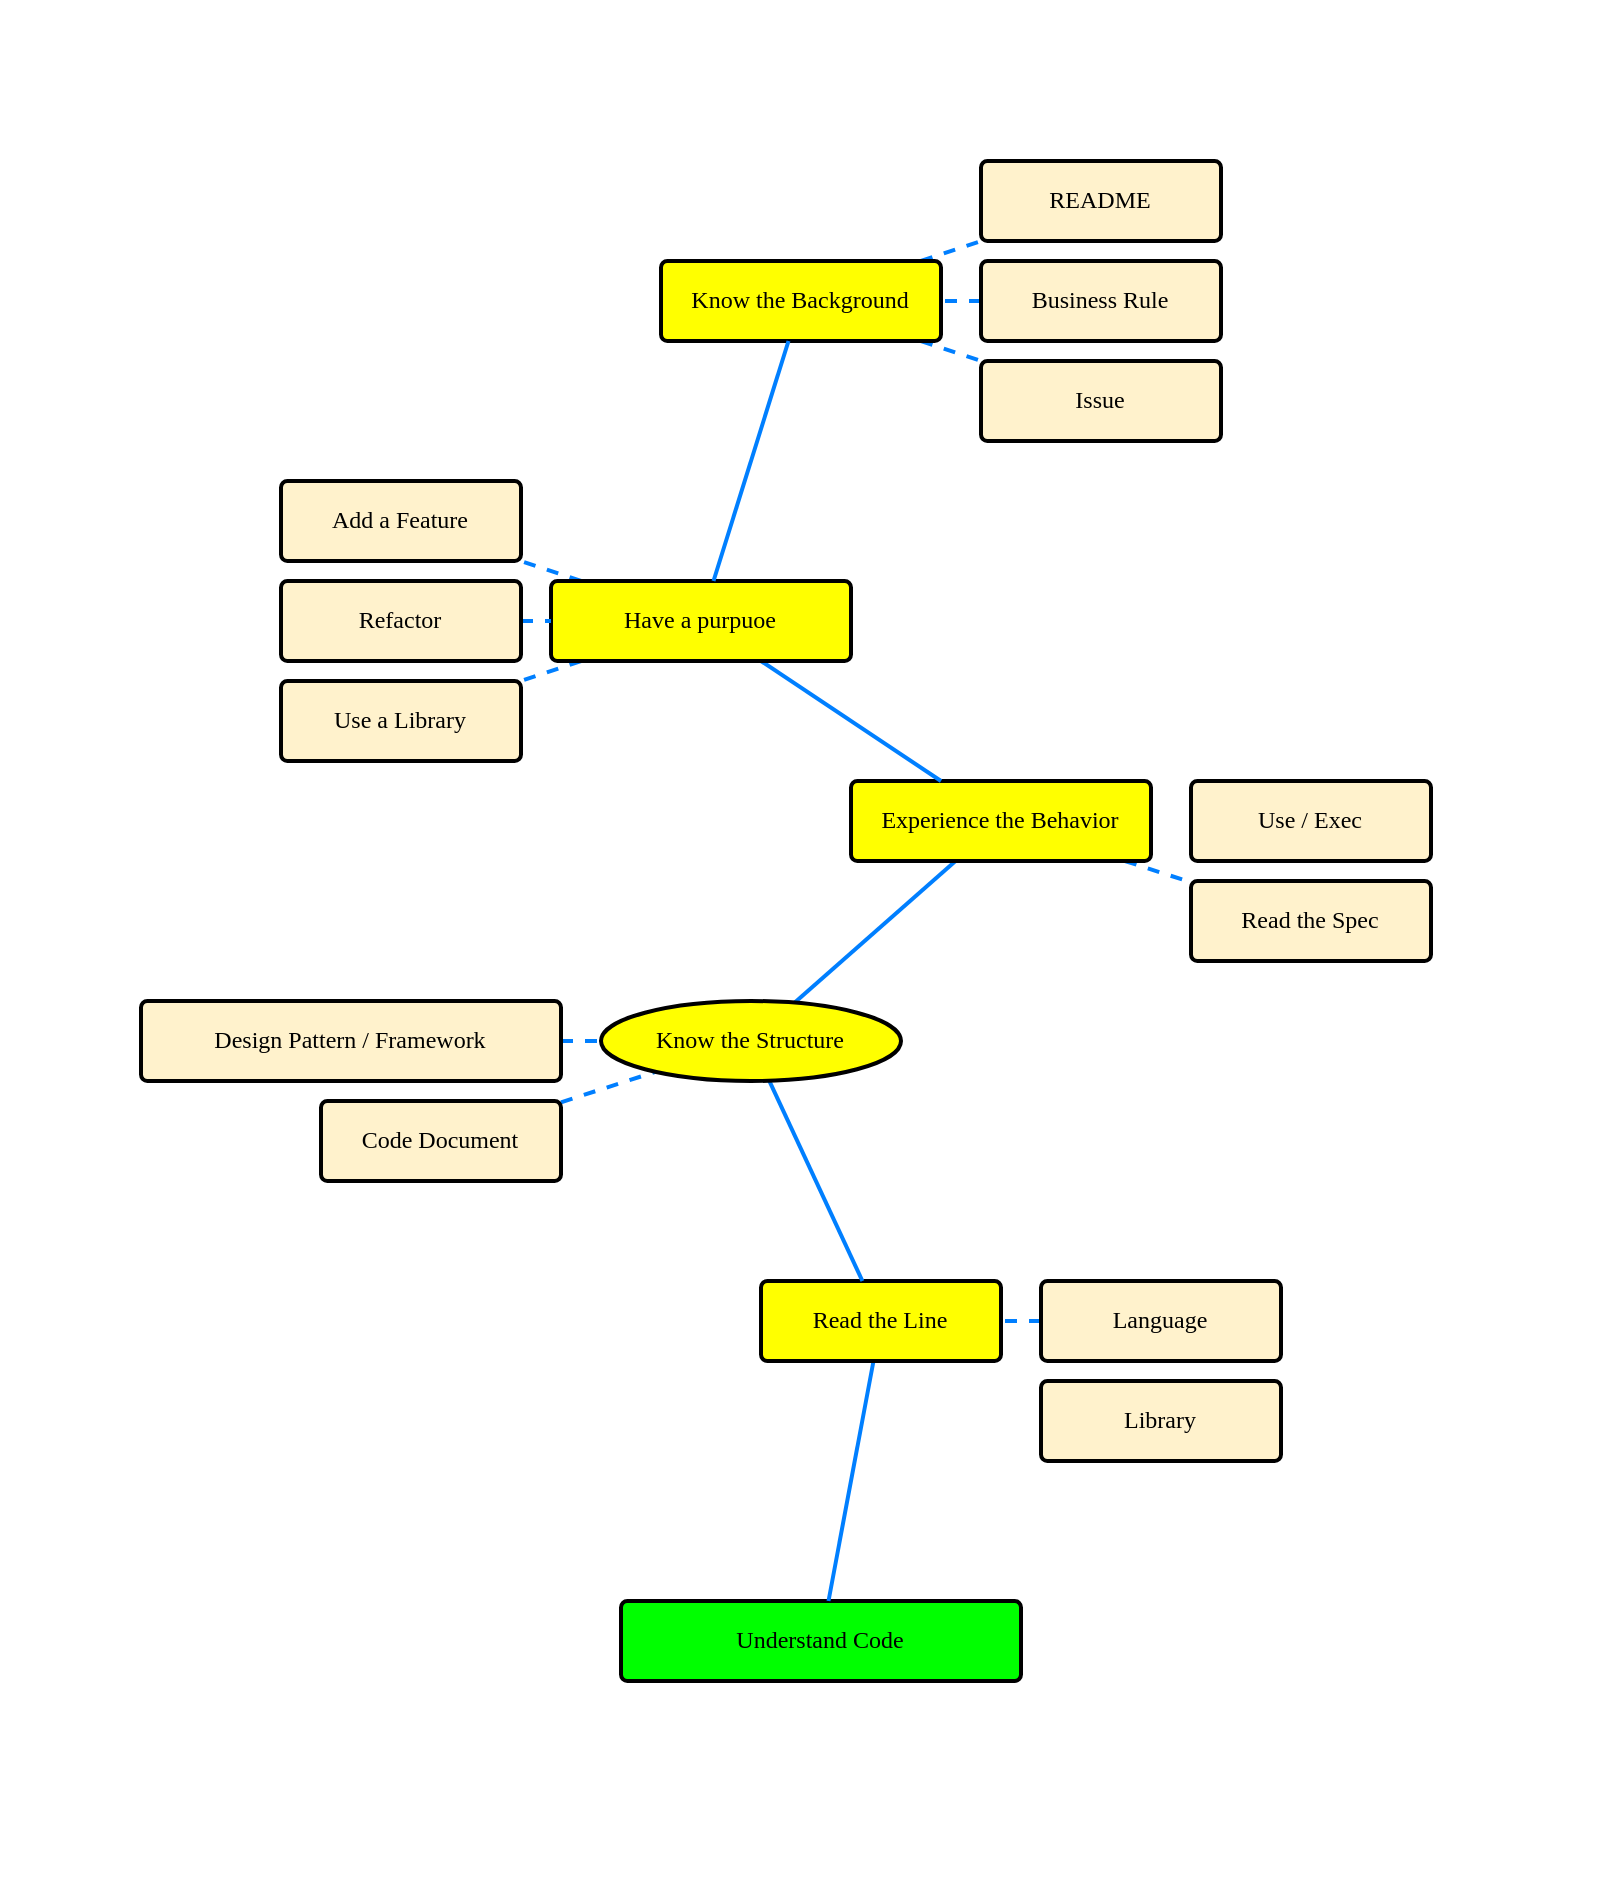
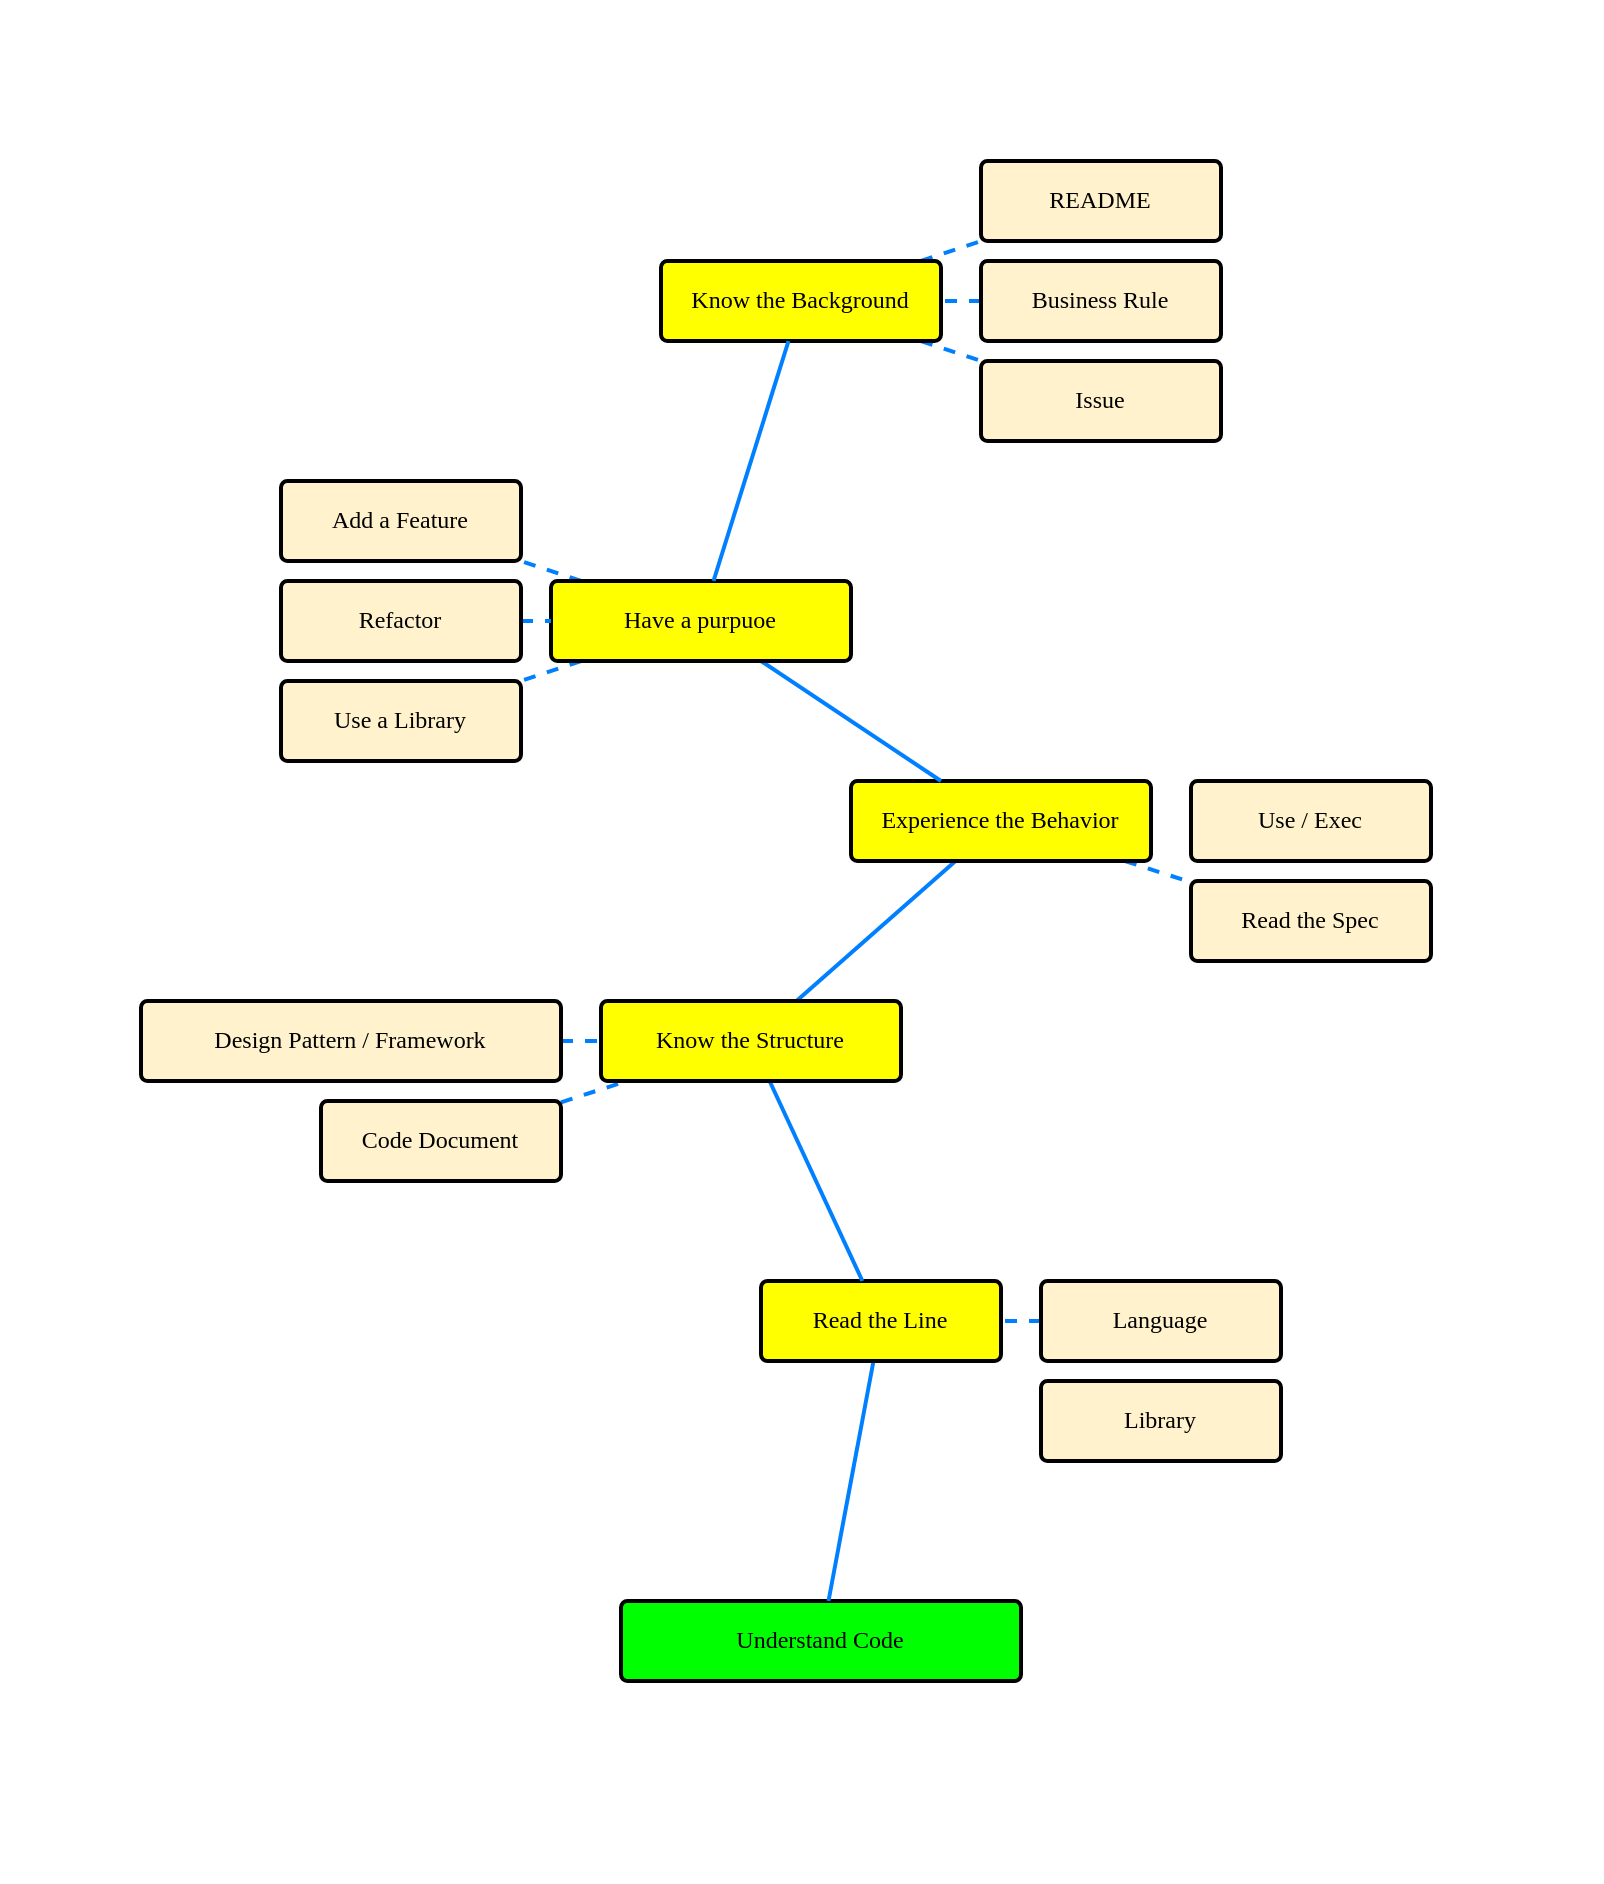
  <mxCell id="0" />
  <mxCell id="1" parent="0" />
  <mxCell id="2" value="" style="rounded=0;whiteSpace=wrap;html=1;fontFamily=Comic Sans MS;strokeWidth=2;strokeColor=none;" vertex="1" parent="1"><mxGeometry x="20" y="20" width="760" height="900" as="geometry" /></mxCell>
  <mxCell id="3" style="rounded=0;orthogonalLoop=1;jettySize=auto;html=1;dashed=1;endArrow=none;endFill=0;strokeWidth=2;strokeColor=#007FFF;fontFamily=Comic Sans MS;" edge="1" parent="1" source="5" target="15"><mxGeometry relative="1" as="geometry"><mxPoint x="575" y="444.516" as="sourcePoint" /></mxGeometry></mxCell>
  <mxCell id="4" style="edgeStyle=none;rounded=0;orthogonalLoop=1;jettySize=auto;html=1;fontFamily=Comic Sans MS;endArrow=none;endFill=0;strokeColor=#007FFF;strokeWidth=2;" edge="1" parent="1" source="5" target="24"><mxGeometry relative="1" as="geometry" /></mxCell>
  <mxCell id="5" value="Experience the Behavior" style="rounded=1;whiteSpace=wrap;html=1;arcSize=8;strokeWidth=2;fillColor=#FFFF00;strokeColor=#000000;fontFamily=Comic Sans MS;" vertex="1" parent="1"><mxGeometry x="425" y="390" width="150" height="40" as="geometry" /></mxCell>
  <mxCell id="6" value="Understand Code" style="rounded=1;whiteSpace=wrap;html=1;arcSize=8;strokeWidth=2;fillColor=#00FF00;strokeColor=#000000;fontFamily=Comic Sans MS;" vertex="1" parent="1"><mxGeometry x="310" y="800" width="200" height="40" as="geometry" /></mxCell>
  <mxCell id="7" style="rounded=0;orthogonalLoop=1;jettySize=auto;html=1;fontFamily=Comic Sans MS;endArrow=none;endFill=0;strokeColor=#007FFF;strokeWidth=2;dashed=1;" edge="1" parent="1" source="8" target="19"><mxGeometry relative="1" as="geometry" /></mxCell>
  <mxCell id="8" value="Language" style="rounded=1;whiteSpace=wrap;html=1;arcSize=8;strokeWidth=2;fillColor=#FFF2CC;strokeColor=#000000;fontFamily=Comic Sans MS;" vertex="1" parent="1"><mxGeometry x="520" y="640" width="120" height="40" as="geometry" /></mxCell>
  <mxCell id="9" value="Library" style="rounded=1;whiteSpace=wrap;html=1;arcSize=8;strokeWidth=2;fillColor=#FFF2CC;strokeColor=#000000;fontFamily=Comic Sans MS;" vertex="1" parent="1"><mxGeometry x="520" y="690" width="120" height="40" as="geometry" /></mxCell>
  <mxCell id="10" style="rounded=0;orthogonalLoop=1;jettySize=auto;html=1;endArrow=none;endFill=0;strokeWidth=2;strokeColor=#007FFF;fontFamily=Comic Sans MS;dashed=1;" edge="1" parent="1" source="11" target="24"><mxGeometry relative="1" as="geometry" /></mxCell>
  <mxCell id="11" value="Design Pattern / Framework" style="rounded=1;whiteSpace=wrap;html=1;arcSize=8;strokeWidth=2;fillColor=#FFF2CC;strokeColor=#000000;fontFamily=Comic Sans MS;" vertex="1" parent="1"><mxGeometry x="70" y="500" width="210" height="40" as="geometry" /></mxCell>
  <mxCell id="12" style="rounded=0;orthogonalLoop=1;jettySize=auto;html=1;endArrow=none;endFill=0;strokeWidth=2;strokeColor=#007FFF;fontFamily=Comic Sans MS;dashed=1;" edge="1" parent="1" source="13" target="22"><mxGeometry relative="1" as="geometry"><mxPoint x="620" y="141" as="targetPoint" /></mxGeometry></mxCell>
  <mxCell id="13" value="Business Rule" style="rounded=1;whiteSpace=wrap;html=1;arcSize=8;strokeWidth=2;fillColor=#FFF2CC;strokeColor=#000000;fontFamily=Comic Sans MS;" vertex="1" parent="1"><mxGeometry x="490" y="130" width="120" height="40" as="geometry" /></mxCell>
  <mxCell id="14" value="Use / Exec" style="rounded=1;whiteSpace=wrap;html=1;arcSize=8;strokeWidth=2;fillColor=#fff2cc;strokeColor=#000000;fontFamily=Comic Sans MS;" vertex="1" parent="1"><mxGeometry x="595" y="390" width="120" height="40" as="geometry" /></mxCell>
  <mxCell id="15" value="Read the Spec" style="rounded=1;whiteSpace=wrap;html=1;arcSize=8;strokeWidth=2;fillColor=#fff2cc;strokeColor=#000000;fontFamily=Comic Sans MS;" vertex="1" parent="1"><mxGeometry x="595" y="440" width="120" height="40" as="geometry" /></mxCell>
  <mxCell id="16" style="rounded=0;orthogonalLoop=1;jettySize=auto;html=1;fontFamily=Comic Sans MS;endArrow=none;endFill=0;strokeColor=#007FFF;strokeWidth=2;dashed=1;" edge="1" parent="1" source="17" target="24"><mxGeometry relative="1" as="geometry" /></mxCell>
  <mxCell id="17" value="Code Document" style="rounded=1;whiteSpace=wrap;html=1;arcSize=8;strokeWidth=2;fillColor=#FFF2CC;strokeColor=#000000;fontFamily=Comic Sans MS;" vertex="1" parent="1"><mxGeometry x="160" y="550" width="120" height="40" as="geometry" /></mxCell>
  <mxCell id="18" style="edgeStyle=none;rounded=0;orthogonalLoop=1;jettySize=auto;html=1;fontFamily=Comic Sans MS;endArrow=none;endFill=0;strokeColor=#007FFF;strokeWidth=2;" edge="1" parent="1" source="19" target="6"><mxGeometry relative="1" as="geometry" /></mxCell>
  <mxCell id="19" value="Read the Line" style="rounded=1;whiteSpace=wrap;html=1;arcSize=8;strokeWidth=2;fillColor=#FFFF00;strokeColor=#000000;fontFamily=Comic Sans MS;" vertex="1" parent="1"><mxGeometry x="380" y="640" width="120" height="40" as="geometry" /></mxCell>
  <mxCell id="20" style="edgeStyle=none;rounded=0;orthogonalLoop=1;jettySize=auto;html=1;fontFamily=Comic Sans MS;endArrow=none;endFill=0;strokeColor=#007FFF;strokeWidth=2;dashed=1;" edge="1" parent="1" source="22" target="33"><mxGeometry relative="1" as="geometry"><mxPoint x="620" y="164.333" as="sourcePoint" /></mxGeometry></mxCell>
  <mxCell id="21" style="edgeStyle=none;rounded=0;orthogonalLoop=1;jettySize=auto;html=1;fontFamily=Comic Sans MS;endArrow=none;endFill=0;strokeColor=#007FFF;strokeWidth=2;dashed=1;" edge="1" parent="1" source="22" target="34"><mxGeometry relative="1" as="geometry" /></mxCell>
  <mxCell id="22" value="Know the Background" style="rounded=1;whiteSpace=wrap;html=1;arcSize=8;strokeWidth=2;fillColor=#FFFF00;strokeColor=#000000;fontFamily=Comic Sans MS;" vertex="1" parent="1"><mxGeometry x="330" y="130" width="140" height="40" as="geometry" /></mxCell>
  <mxCell id="23" style="edgeStyle=none;rounded=0;orthogonalLoop=1;jettySize=auto;html=1;fontFamily=Comic Sans MS;endArrow=none;endFill=0;strokeColor=#007FFF;strokeWidth=2;" edge="1" parent="1" source="24" target="19"><mxGeometry relative="1" as="geometry" /></mxCell>
- <mxCell id="24" value="Know the Structure" style="ellipse;whiteSpace=wrap;html=1;arcSize=8;strokeWidth=2;fillColor=#FFFF00;strokeColor=#000000;fontFamily=Comic Sans MS;" vertex="1" parent="1"><mxGeometry x="300" y="500" width="150" height="40" as="geometry" /></mxCell>
+ <mxCell id="24" value="Know the Structure" style="rounded=1;whiteSpace=wrap;html=1;arcSize=8;strokeWidth=2;fillColor=#FFFF00;strokeColor=#000000;fontFamily=Comic Sans MS;" vertex="1" parent="1"><mxGeometry x="300" y="500" width="150" height="40" as="geometry" /></mxCell>
  <mxCell id="25" style="edgeStyle=none;rounded=0;orthogonalLoop=1;jettySize=auto;html=1;dashed=1;fontFamily=Comic Sans MS;endArrow=none;endFill=0;strokeColor=#007FFF;strokeWidth=2;" edge="1" parent="1" source="28" target="29"><mxGeometry relative="1" as="geometry"><mxPoint x="280" y="265.161" as="sourcePoint" /></mxGeometry></mxCell>
  <mxCell id="26" style="edgeStyle=none;rounded=0;orthogonalLoop=1;jettySize=auto;html=1;fontFamily=Comic Sans MS;endArrow=none;endFill=0;strokeColor=#007FFF;strokeWidth=2;" edge="1" parent="1" source="28" target="5"><mxGeometry relative="1" as="geometry" /></mxCell>
  <mxCell id="27" style="edgeStyle=none;rounded=0;orthogonalLoop=1;jettySize=auto;html=1;dashed=1;fontFamily=Comic Sans MS;endArrow=none;endFill=0;strokeColor=#007FFF;strokeWidth=2;" edge="1" parent="1" source="28" target="35"><mxGeometry relative="1" as="geometry"><mxPoint x="324" y="280" as="sourcePoint" /></mxGeometry></mxCell>
  <mxCell id="28" value="Have a purpuoe" style="rounded=1;whiteSpace=wrap;html=1;arcSize=8;strokeWidth=2;fillColor=#FFFF00;strokeColor=#000000;fontFamily=Comic Sans MS;" vertex="1" parent="1"><mxGeometry x="275" y="290" width="150" height="40" as="geometry" /></mxCell>
  <mxCell id="29" value="Add a Feature" style="rounded=1;whiteSpace=wrap;html=1;arcSize=8;strokeWidth=2;fillColor=#fff2cc;strokeColor=#000000;fontFamily=Comic Sans MS;" vertex="1" parent="1"><mxGeometry x="140" y="240" width="120" height="40" as="geometry" /></mxCell>
  <mxCell id="30" style="edgeStyle=none;rounded=0;orthogonalLoop=1;jettySize=auto;html=1;dashed=1;fontFamily=Comic Sans MS;endArrow=none;endFill=0;strokeColor=#007FFF;strokeWidth=2;" edge="1" parent="1" source="31" target="28"><mxGeometry relative="1" as="geometry"><mxPoint x="280" y="289.355" as="targetPoint" /></mxGeometry></mxCell>
  <mxCell id="31" value="Refactor" style="rounded=1;whiteSpace=wrap;html=1;arcSize=8;strokeWidth=2;fillColor=#fff2cc;strokeColor=#000000;fontFamily=Comic Sans MS;" vertex="1" parent="1"><mxGeometry x="140" y="290" width="120" height="40" as="geometry" /></mxCell>
  <mxCell id="32" style="edgeStyle=none;rounded=0;orthogonalLoop=1;jettySize=auto;html=1;fontFamily=Comic Sans MS;endArrow=none;endFill=0;strokeColor=#007FFF;strokeWidth=2;" edge="1" parent="1" source="28" target="22"><mxGeometry relative="1" as="geometry" /></mxCell>
  <mxCell id="33" value="Issue" style="rounded=1;whiteSpace=wrap;html=1;arcSize=8;strokeWidth=2;fillColor=#FFF2CC;strokeColor=#000000;fontFamily=Comic Sans MS;" vertex="1" parent="1"><mxGeometry x="490" y="180" width="120" height="40" as="geometry" /></mxCell>
  <mxCell id="34" value="README" style="rounded=1;whiteSpace=wrap;html=1;arcSize=8;strokeWidth=2;fillColor=#FFF2CC;strokeColor=#000000;fontFamily=Comic Sans MS;" vertex="1" parent="1"><mxGeometry x="490" y="80" width="120" height="40" as="geometry" /></mxCell>
  <mxCell id="35" value="Use a Library" style="rounded=1;whiteSpace=wrap;html=1;arcSize=8;strokeWidth=2;fillColor=#fff2cc;strokeColor=#000000;fontFamily=Comic Sans MS;" vertex="1" parent="1"><mxGeometry x="140" y="340" width="120" height="40" as="geometry" /></mxCell>
